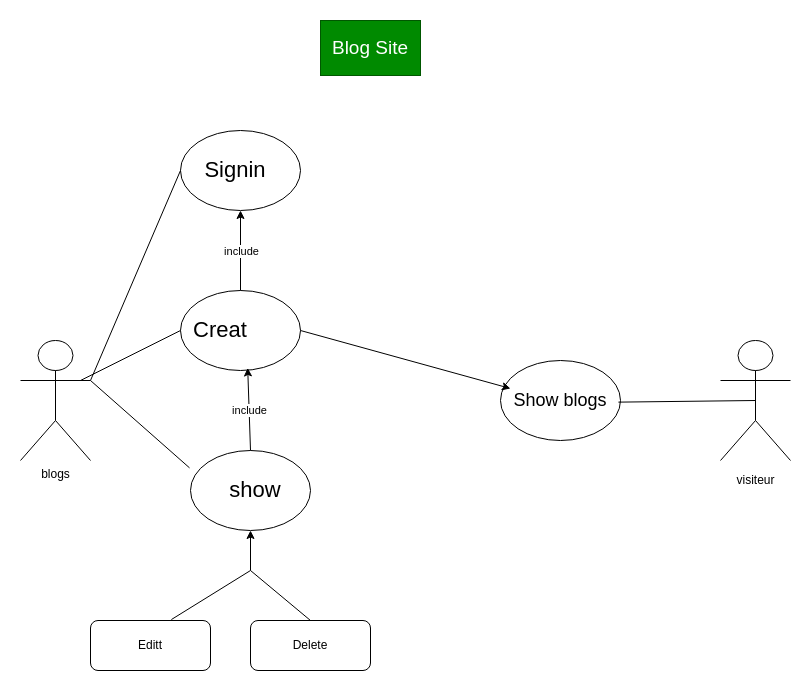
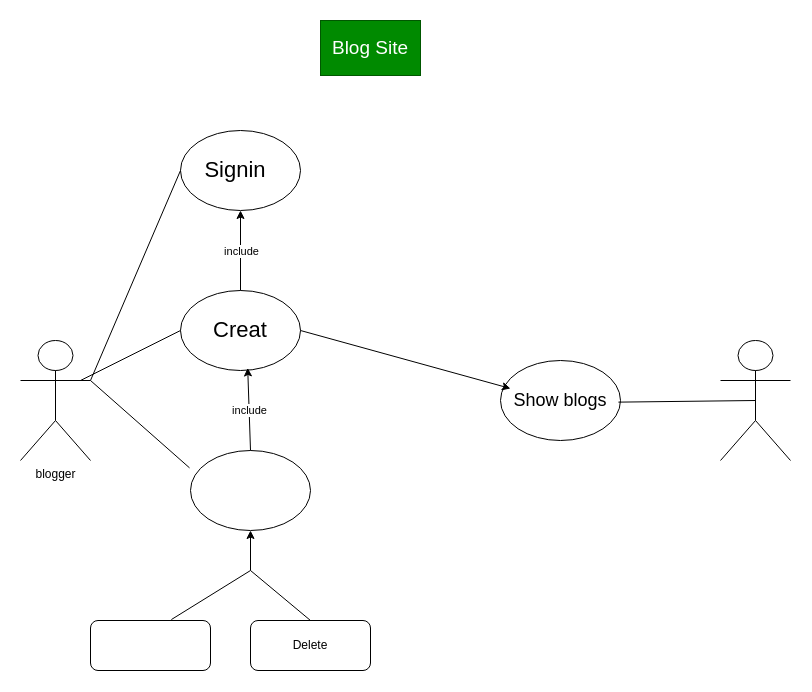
  <mxCell id="0" />
  <mxCell id="1" parent="0" />
- <mxCell id="2" value="blogs" style="shape=umlActor;verticalLabelPosition=bottom;verticalAlign=top;html=1;outlineConnect=0;" parent="1" vertex="1"><mxGeometry x="20" y="340" width="70" height="120" as="geometry" /></mxCell>
+ <mxCell id="2" value="blogger" style="shape=umlActor;verticalLabelPosition=bottom;verticalAlign=top;html=1;outlineConnect=0;" parent="1" vertex="1"><mxGeometry x="20" y="340" width="70" height="120" as="geometry" /></mxCell>
  <mxCell id="3" value="" style="shape=umlActor;verticalLabelPosition=bottom;verticalAlign=top;html=1;outlineConnect=0;" parent="1" vertex="1"><mxGeometry x="720" y="340" width="70" height="120" as="geometry" /></mxCell>
- <mxCell id="4" value="visiteur" style="text;html=1;align=center;verticalAlign=middle;resizable=0;points=[];autosize=1;" parent="1" vertex="1"><mxGeometry x="730" y="470" width="50" height="20" as="geometry" /></mxCell>
  <mxCell id="5" value="&lt;font style=&quot;font-size: 19px&quot;&gt;Blog Site&lt;/font&gt;" style="text;html=1;strokeColor=#005700;fillColor=#008a00;align=center;verticalAlign=middle;whiteSpace=wrap;rounded=0;fontColor=#ffffff;" parent="1" vertex="1"><mxGeometry x="320" y="20" width="100" height="55" as="geometry" /></mxCell>
  <mxCell id="6" value="" style="ellipse;whiteSpace=wrap;html=1;" parent="1" vertex="1"><mxGeometry x="180" y="130" width="120" height="80" as="geometry" /></mxCell>
  <mxCell id="7" value="" style="ellipse;whiteSpace=wrap;html=1;" parent="1" vertex="1"><mxGeometry x="180" y="290" width="120" height="80" as="geometry" /></mxCell>
  <mxCell id="8" value="" style="ellipse;whiteSpace=wrap;html=1;" parent="1" vertex="1"><mxGeometry x="190" y="450" width="120" height="80" as="geometry" /></mxCell>
  <mxCell id="9" value="" style="ellipse;whiteSpace=wrap;html=1;" parent="1" vertex="1"><mxGeometry x="500" y="360" width="120" height="80" as="geometry" /></mxCell>
  <mxCell id="10" value="" style="endArrow=none;html=1;entryX=0;entryY=0.5;entryDx=0;entryDy=0;exitX=1;exitY=0.333;exitDx=0;exitDy=0;exitPerimeter=0;" parent="1" source="2" target="6" edge="1"><mxGeometry width="50" height="50" relative="1" as="geometry"><mxPoint x="100" y="360" as="sourcePoint" /><mxPoint x="120" y="330" as="targetPoint" /></mxGeometry></mxCell>
- <mxCell id="11" value="&lt;span style=&quot;font-size: 22px&quot;&gt;Creat&lt;/span&gt;" style="text;html=1;strokeColor=none;fillColor=none;align=center;verticalAlign=middle;whiteSpace=wrap;rounded=0;" parent="1" vertex="1"><mxGeometry x="185" y="320" width="70" height="20" as="geometry" /></mxCell>
+ <mxCell id="11" value="&lt;span style=&quot;font-size: 22px&quot;&gt;Creat&lt;/span&gt;" style="text;html=1;strokeColor=none;fillColor=none;align=center;verticalAlign=middle;whiteSpace=wrap;rounded=0;" parent="1" vertex="1"><mxGeometry x="205" y="320" width="70" height="20" as="geometry" /></mxCell>
  <mxCell id="12" value="&lt;font style=&quot;font-size: 22px&quot;&gt;Signin&lt;/font&gt;" style="text;html=1;strokeColor=none;fillColor=none;align=center;verticalAlign=middle;whiteSpace=wrap;rounded=0;" parent="1" vertex="1"><mxGeometry x="200" y="160" width="70" height="20" as="geometry" /></mxCell>
- <mxCell id="13" value="&lt;span style=&quot;font-size: 22px&quot;&gt;show&lt;/span&gt;" style="text;html=1;strokeColor=none;fillColor=none;align=center;verticalAlign=middle;whiteSpace=wrap;rounded=0;" parent="1" vertex="1"><mxGeometry x="220" y="480" width="70" height="20" as="geometry" /></mxCell>
  <mxCell id="14" value="" style="rounded=1;whiteSpace=wrap;html=1;" parent="1" vertex="1"><mxGeometry x="90" y="620" width="120" height="50" as="geometry" /></mxCell>
  <mxCell id="15" value="" style="endArrow=none;html=1;entryX=0.674;entryY=-0.019;entryDx=0;entryDy=0;entryPerimeter=0;" parent="1" target="14" edge="1"><mxGeometry width="50" height="50" relative="1" as="geometry"><mxPoint x="250" y="570" as="sourcePoint" /><mxPoint x="240" y="600" as="targetPoint" /><Array as="points"><mxPoint x="250" y="570" /></Array></mxGeometry></mxCell>
  <mxCell id="16" value="" style="rounded=1;whiteSpace=wrap;html=1;" parent="1" vertex="1"><mxGeometry x="250" y="620" width="120" height="50" as="geometry" /></mxCell>
  <mxCell id="17" value="" style="endArrow=none;html=1;entryX=0.5;entryY=0;entryDx=0;entryDy=0;" parent="1" target="16" edge="1"><mxGeometry width="50" height="50" relative="1" as="geometry"><mxPoint x="250" y="570" as="sourcePoint" /><mxPoint x="310" y="560" as="targetPoint" /></mxGeometry></mxCell>
- <mxCell id="18" value="Editt" style="text;html=1;strokeColor=none;fillColor=none;align=center;verticalAlign=middle;whiteSpace=wrap;rounded=0;" parent="1" vertex="1"><mxGeometry x="130" y="635" width="40" height="20" as="geometry" /></mxCell>
  <mxCell id="19" value="Delete" style="text;html=1;strokeColor=none;fillColor=none;align=center;verticalAlign=middle;whiteSpace=wrap;rounded=0;" parent="1" vertex="1"><mxGeometry x="290" y="635" width="40" height="20" as="geometry" /></mxCell>
  <mxCell id="20" value="" style="endArrow=classic;html=1;entryX=0.5;entryY=1;entryDx=0;entryDy=0;" parent="1" target="8" edge="1"><mxGeometry width="50" height="50" relative="1" as="geometry"><mxPoint x="250" y="570" as="sourcePoint" /><mxPoint x="270" y="520" as="targetPoint" /></mxGeometry></mxCell>
  <mxCell id="21" value="&lt;font style=&quot;font-size: 18px&quot;&gt;Show blogs&lt;/font&gt;" style="text;html=1;strokeColor=none;fillColor=none;align=center;verticalAlign=middle;whiteSpace=wrap;rounded=0;" parent="1" vertex="1"><mxGeometry x="510" y="390" width="100" height="20" as="geometry" /></mxCell>
  <mxCell id="22" value="" style="endArrow=none;html=1;exitX=1.079;exitY=0.582;exitDx=0;exitDy=0;exitPerimeter=0;entryX=0.5;entryY=0.5;entryDx=0;entryDy=0;entryPerimeter=0;" parent="1" source="21" target="3" edge="1"><mxGeometry width="50" height="50" relative="1" as="geometry"><mxPoint x="680" y="440" as="sourcePoint" /><mxPoint x="730" y="390" as="targetPoint" /></mxGeometry></mxCell>
  <mxCell id="23" value="" style="endArrow=classic;html=1;exitX=0.5;exitY=0;exitDx=0;exitDy=0;entryX=0.5;entryY=1;entryDx=0;entryDy=0;" parent="1" source="7" target="6" edge="1"><mxGeometry relative="1" as="geometry"><mxPoint x="220" y="240" as="sourcePoint" /><mxPoint x="320" y="240" as="targetPoint" /></mxGeometry></mxCell>
  <mxCell id="24" value="include" style="edgeLabel;resizable=0;html=1;align=center;verticalAlign=middle;" parent="23" connectable="0" vertex="1"><mxGeometry relative="1" as="geometry" /></mxCell>
  <mxCell id="25" value="" style="endArrow=classic;html=1;entryX=0.56;entryY=0.968;entryDx=0;entryDy=0;exitX=0.5;exitY=0;exitDx=0;exitDy=0;entryPerimeter=0;" parent="1" source="8" target="7" edge="1"><mxGeometry relative="1" as="geometry"><mxPoint x="220" y="390" as="sourcePoint" /><mxPoint x="320" y="390" as="targetPoint" /></mxGeometry></mxCell>
  <mxCell id="26" value="include" style="edgeLabel;resizable=0;html=1;align=center;verticalAlign=middle;" parent="25" connectable="0" vertex="1"><mxGeometry relative="1" as="geometry" /></mxCell>
  <mxCell id="27" value="" style="endArrow=none;html=1;entryX=0;entryY=0.5;entryDx=0;entryDy=0;" parent="1" target="7" edge="1"><mxGeometry width="50" height="50" relative="1" as="geometry"><mxPoint x="80" y="380" as="sourcePoint" /><mxPoint x="140" y="340" as="targetPoint" /></mxGeometry></mxCell>
  <mxCell id="28" value="" style="endArrow=none;html=1;entryX=-0.008;entryY=0.217;entryDx=0;entryDy=0;entryPerimeter=0;" parent="1" target="8" edge="1"><mxGeometry width="50" height="50" relative="1" as="geometry"><mxPoint x="90" y="380" as="sourcePoint" /><mxPoint x="700" y="450" as="targetPoint" /></mxGeometry></mxCell>
  <mxCell id="29" value="" style="endArrow=classic;html=1;exitX=1;exitY=0.5;exitDx=0;exitDy=0;" edge="1" parent="1" source="7"><mxGeometry width="50" height="50" relative="1" as="geometry"><mxPoint x="510" y="230" as="sourcePoint" /><mxPoint x="510" y="388" as="targetPoint" /></mxGeometry></mxCell>
